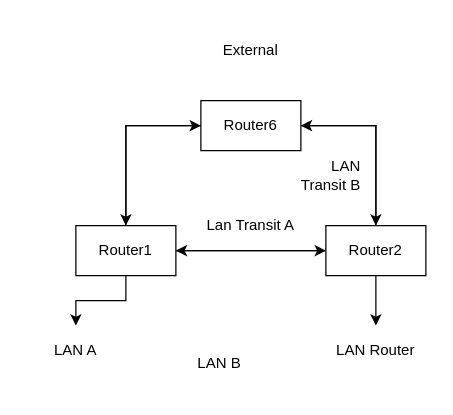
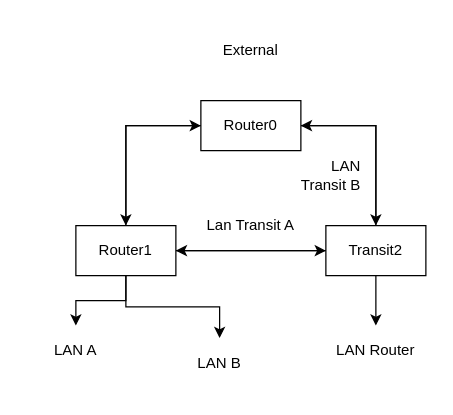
  <mxCell id="0" />
  <mxCell id="1" parent="0" />
  <mxCell id="2" value="External" style="text;html=1;align=center;verticalAlign=middle;whiteSpace=wrap;rounded=0;" vertex="1" parent="1"><mxGeometry x="160" y="20" width="80" height="40" as="geometry" /></mxCell>
  <mxCell id="3" style="edgeStyle=orthogonalEdgeStyle;rounded=0;orthogonalLoop=1;jettySize=auto;html=1;exitX=1;exitY=0.5;exitDx=0;exitDy=0;entryX=0.5;entryY=0;entryDx=0;entryDy=0;" edge="1" source="5" target="14" parent="1"><mxGeometry relative="1" as="geometry" /></mxCell>
  <mxCell id="4" style="edgeStyle=orthogonalEdgeStyle;rounded=0;orthogonalLoop=1;jettySize=auto;html=1;exitX=0;exitY=0.5;exitDx=0;exitDy=0;entryX=0.5;entryY=0;entryDx=0;entryDy=0;" edge="1" parent="1" source="5" target="10"><mxGeometry relative="1" as="geometry" /></mxCell>
- <mxCell id="5" value="Router6" style="rounded=0;whiteSpace=wrap;html=1;" vertex="1" parent="1"><mxGeometry x="160" y="80" width="80" height="40" as="geometry" /></mxCell>
+ <mxCell id="5" value="Router0" style="rounded=0;whiteSpace=wrap;html=1;" vertex="1" parent="1"><mxGeometry x="160" y="80" width="80" height="40" as="geometry" /></mxCell>
  <mxCell id="6" style="edgeStyle=orthogonalEdgeStyle;rounded=0;orthogonalLoop=1;jettySize=auto;html=1;exitX=1;exitY=0.5;exitDx=0;exitDy=0;entryX=0;entryY=0.5;entryDx=0;entryDy=0;" edge="1" source="10" target="14" parent="1"><mxGeometry relative="1" as="geometry" /></mxCell>
  <mxCell id="7" style="edgeStyle=orthogonalEdgeStyle;rounded=0;orthogonalLoop=1;jettySize=auto;html=1;exitX=0.5;exitY=0;exitDx=0;exitDy=0;entryX=0;entryY=0.5;entryDx=0;entryDy=0;" edge="1" parent="1" source="10" target="5"><mxGeometry relative="1" as="geometry" /></mxCell>
+ <mxCell id="8" style="edgeStyle=orthogonalEdgeStyle;rounded=0;orthogonalLoop=1;jettySize=auto;html=1;exitX=0.5;exitY=1;exitDx=0;exitDy=0;entryX=0.5;entryY=0;entryDx=0;entryDy=0;" edge="1" parent="1" source="10" target="16"><mxGeometry relative="1" as="geometry" /></mxCell>
  <mxCell id="9" style="edgeStyle=orthogonalEdgeStyle;rounded=0;orthogonalLoop=1;jettySize=auto;html=1;exitX=0.5;exitY=1;exitDx=0;exitDy=0;entryX=0.5;entryY=0;entryDx=0;entryDy=0;" edge="1" parent="1" source="10" target="15"><mxGeometry relative="1" as="geometry" /></mxCell>
  <mxCell id="10" value="Router1" style="rounded=0;whiteSpace=wrap;html=1;" vertex="1" parent="1"><mxGeometry x="60" y="180" width="80" height="40" as="geometry" /></mxCell>
  <mxCell id="11" style="edgeStyle=orthogonalEdgeStyle;rounded=0;orthogonalLoop=1;jettySize=auto;html=1;exitX=0;exitY=0.5;exitDx=0;exitDy=0;entryX=1;entryY=0.5;entryDx=0;entryDy=0;" edge="1" source="14" parent="1" target="10"><mxGeometry relative="1" as="geometry"><mxPoint x="130" y="240" as="targetPoint" /></mxGeometry></mxCell>
  <mxCell id="12" style="edgeStyle=orthogonalEdgeStyle;rounded=0;orthogonalLoop=1;jettySize=auto;html=1;exitX=0.5;exitY=1;exitDx=0;exitDy=0;entryX=0.5;entryY=0;entryDx=0;entryDy=0;" edge="1" source="14" target="17" parent="1"><mxGeometry relative="1" as="geometry" /></mxCell>
  <mxCell id="13" style="edgeStyle=orthogonalEdgeStyle;rounded=0;orthogonalLoop=1;jettySize=auto;html=1;exitX=0.5;exitY=0;exitDx=0;exitDy=0;entryX=1;entryY=0.5;entryDx=0;entryDy=0;" edge="1" source="14" target="5" parent="1"><mxGeometry relative="1" as="geometry" /></mxCell>
- <mxCell id="14" value="Router2" style="rounded=0;whiteSpace=wrap;html=1;" vertex="1" parent="1"><mxGeometry x="260" y="180" width="80" height="40" as="geometry" /></mxCell>
+ <mxCell id="14" value="Transit2" style="rounded=0;whiteSpace=wrap;html=1;" vertex="1" parent="1"><mxGeometry x="260" y="180" width="80" height="40" as="geometry" /></mxCell>
  <mxCell id="15" value="LAN A" style="text;html=1;align=center;verticalAlign=middle;whiteSpace=wrap;rounded=0;" vertex="1" parent="1"><mxGeometry x="20" y="260" width="80" height="40" as="geometry" /></mxCell>
  <mxCell id="16" value="LAN B" style="text;html=1;align=center;verticalAlign=middle;whiteSpace=wrap;rounded=0;" vertex="1" parent="1"><mxGeometry x="135" y="270" width="80" height="40" as="geometry" /></mxCell>
  <mxCell id="17" value="LAN Router" style="text;html=1;align=center;verticalAlign=middle;whiteSpace=wrap;rounded=0;" vertex="1" parent="1"><mxGeometry x="260" y="260" width="80" height="40" as="geometry" /></mxCell>
  <mxCell id="18" value="&lt;div align=&quot;right&quot;&gt;LAN&lt;/div&gt;&lt;div align=&quot;right&quot;&gt;Transit B&lt;br&gt;&lt;/div&gt;" style="text;html=1;align=right;verticalAlign=middle;whiteSpace=wrap;rounded=0;" vertex="1" parent="1"><mxGeometry x="210" y="120" width="80" height="40" as="geometry" /></mxCell>
  <mxCell id="19" value="Lan Transit A" style="text;html=1;align=center;verticalAlign=middle;whiteSpace=wrap;rounded=0;" vertex="1" parent="1"><mxGeometry x="160" y="160" width="80" height="40" as="geometry" /></mxCell>
